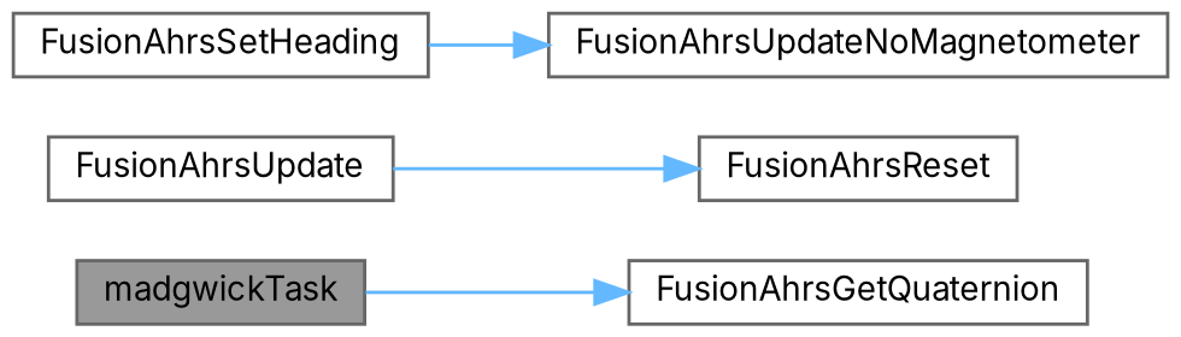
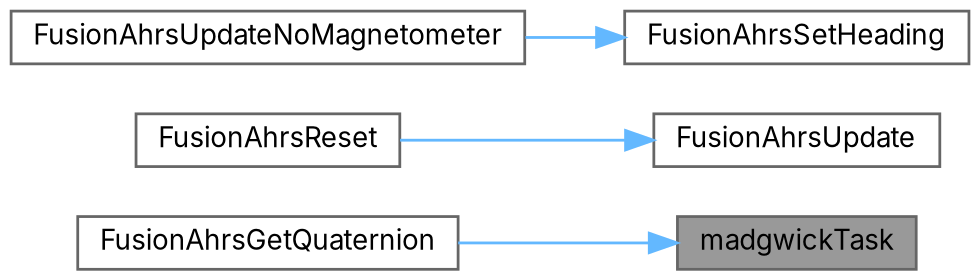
  digraph {
    fontname=Inter
    rankdir=LR
    node [color=grey40 fillcolor=white fontname=Inter fontsize=10 shape=box style=filled]
    edge [color=steelblue1 fontname=Inter fontsize=10 labelfontname=Helvetica labelfontsize=10 style=solid]
    n1 [color=gray40 fillcolor=grey60 fontcolor=black height=0.2 label=madgwickTask width=0.4]
    n2 [height=0.2 label=FusionAhrsGetQuaternion width=0.4]
    n3 [height=0.2 label=FusionAhrsUpdate width=0.4]
    n4 [height=0.2 label=FusionAhrsReset width=0.4]
    n5 [height=0.2 label=FusionAhrsUpdateNoMagnetometer width=0.4]
    n6 [height=0.2 label=FusionAhrsSetHeading width=0.4]
-   n1 -> n2
-   n3 -> n4
-   n6 -> n5
+   n2 -> n1
+   n4 -> n3
+   n5 -> n6
  }
